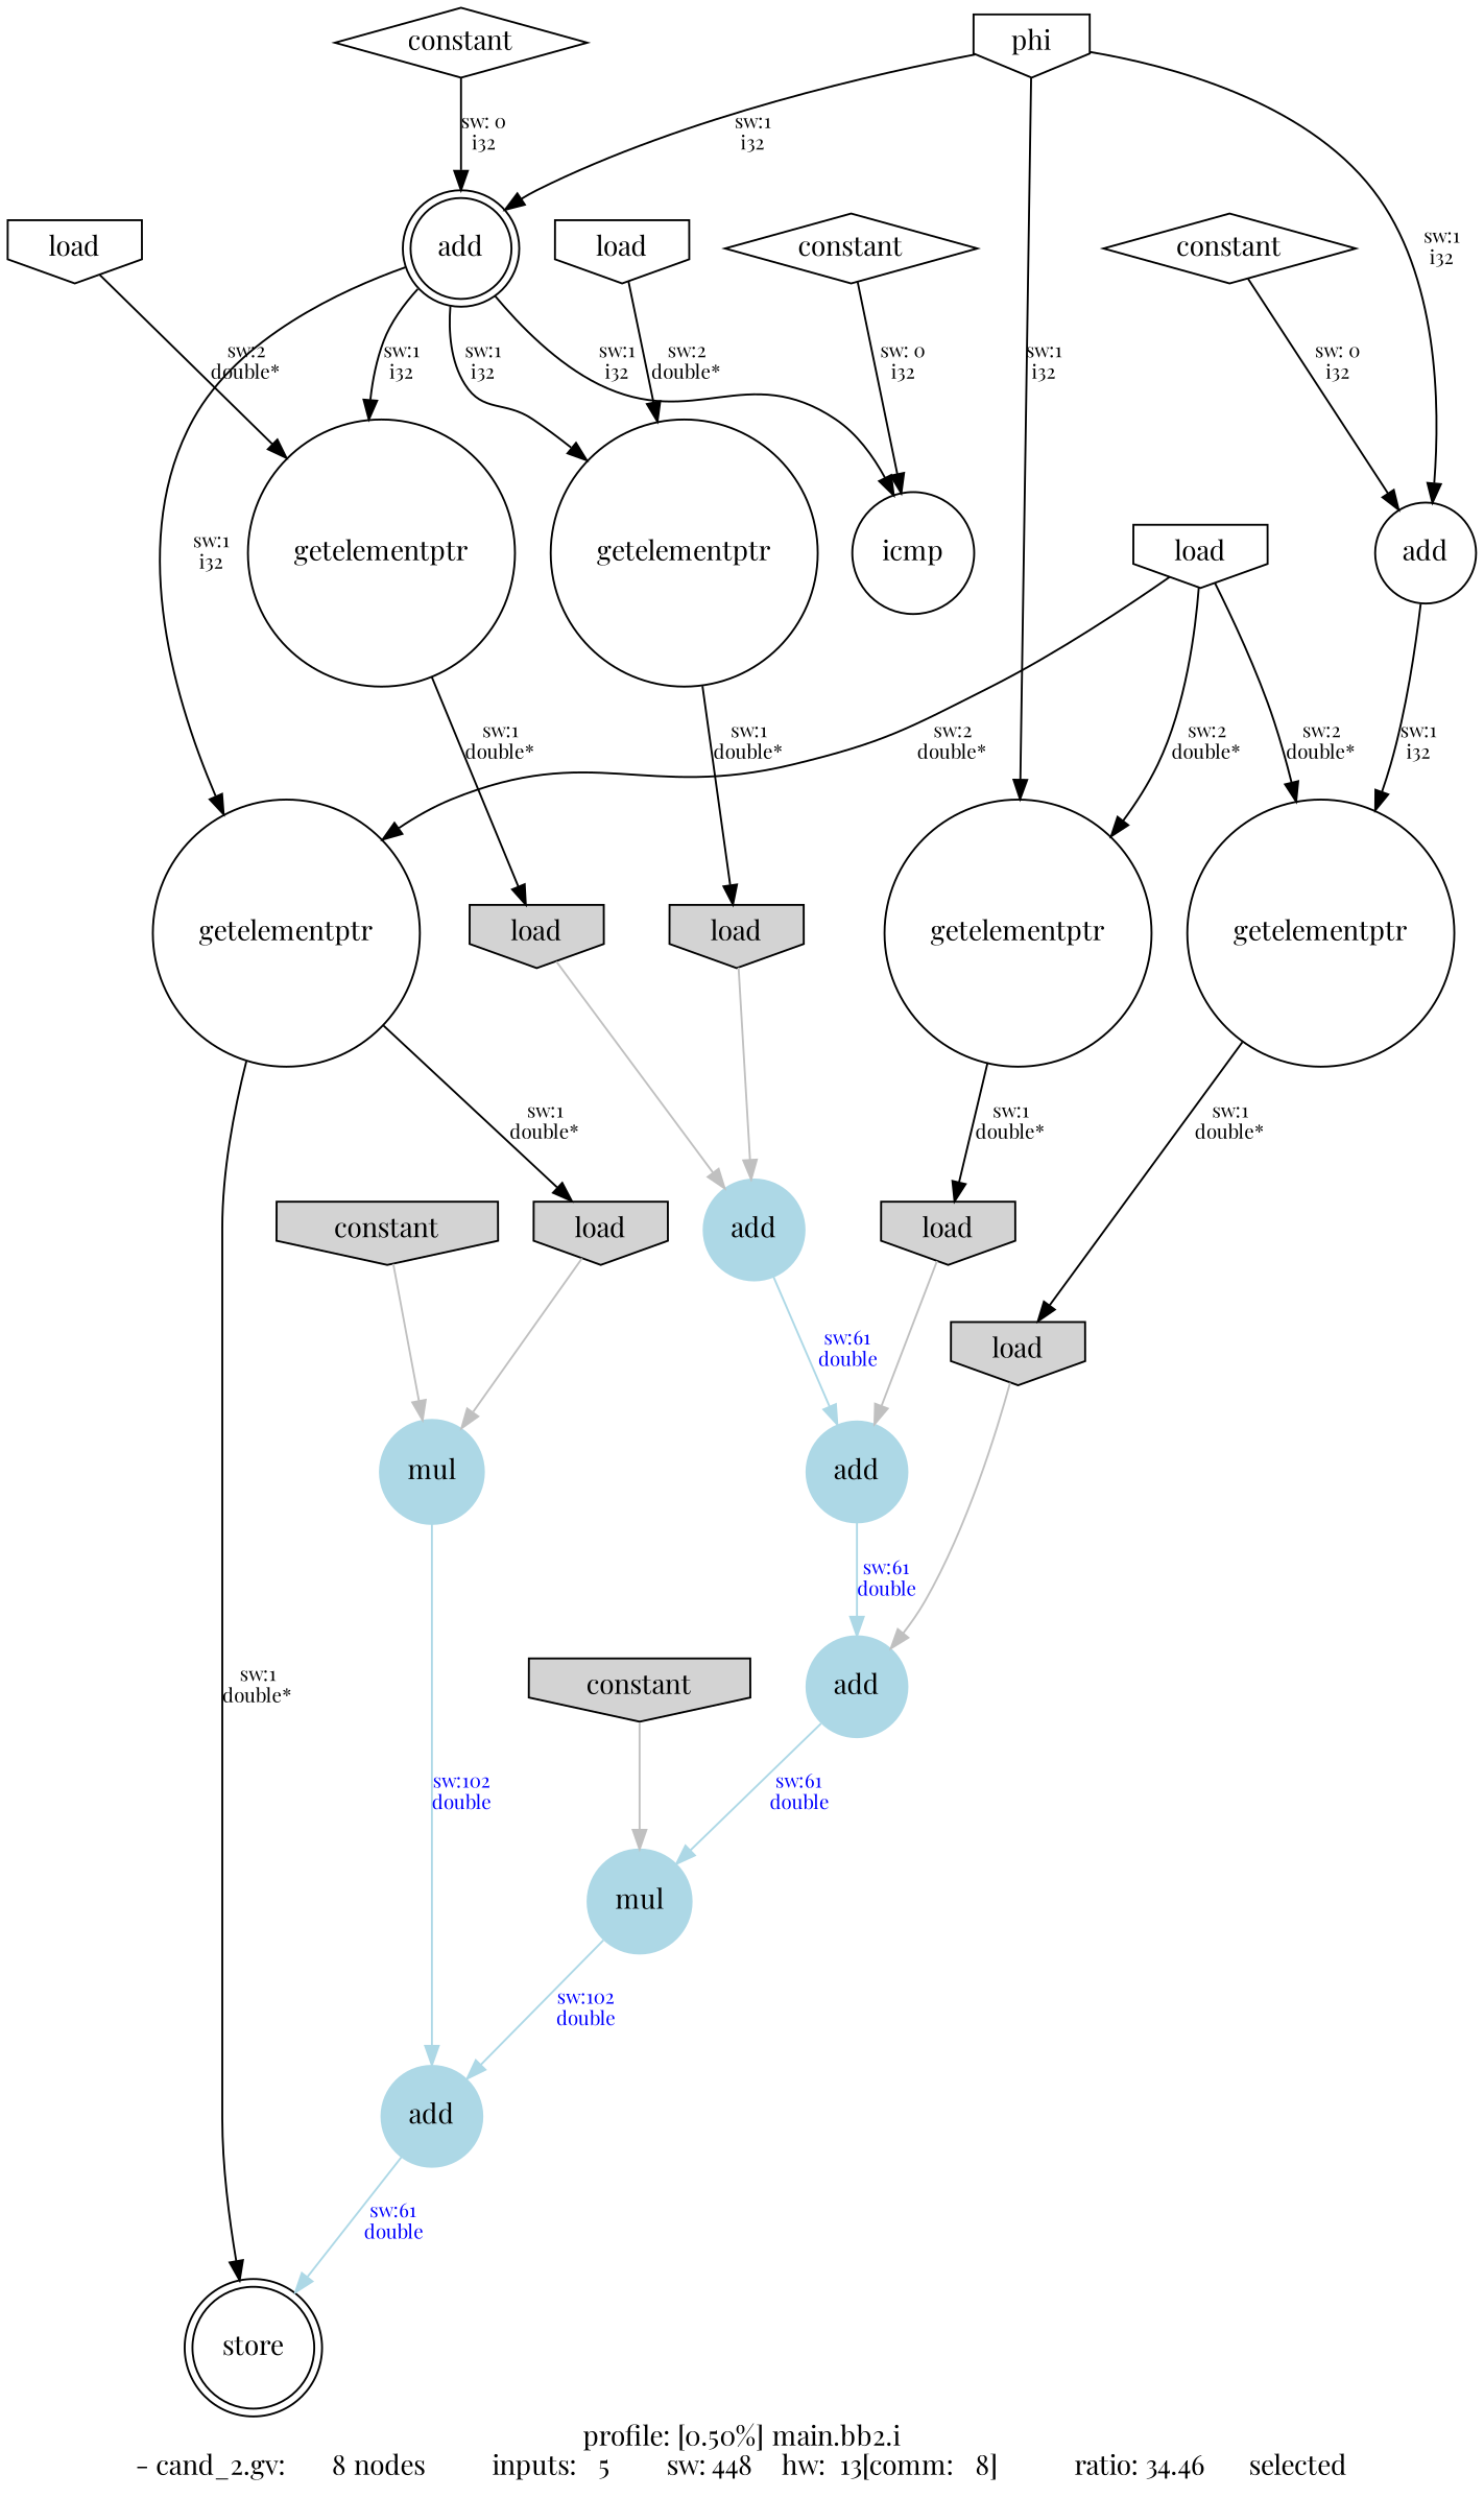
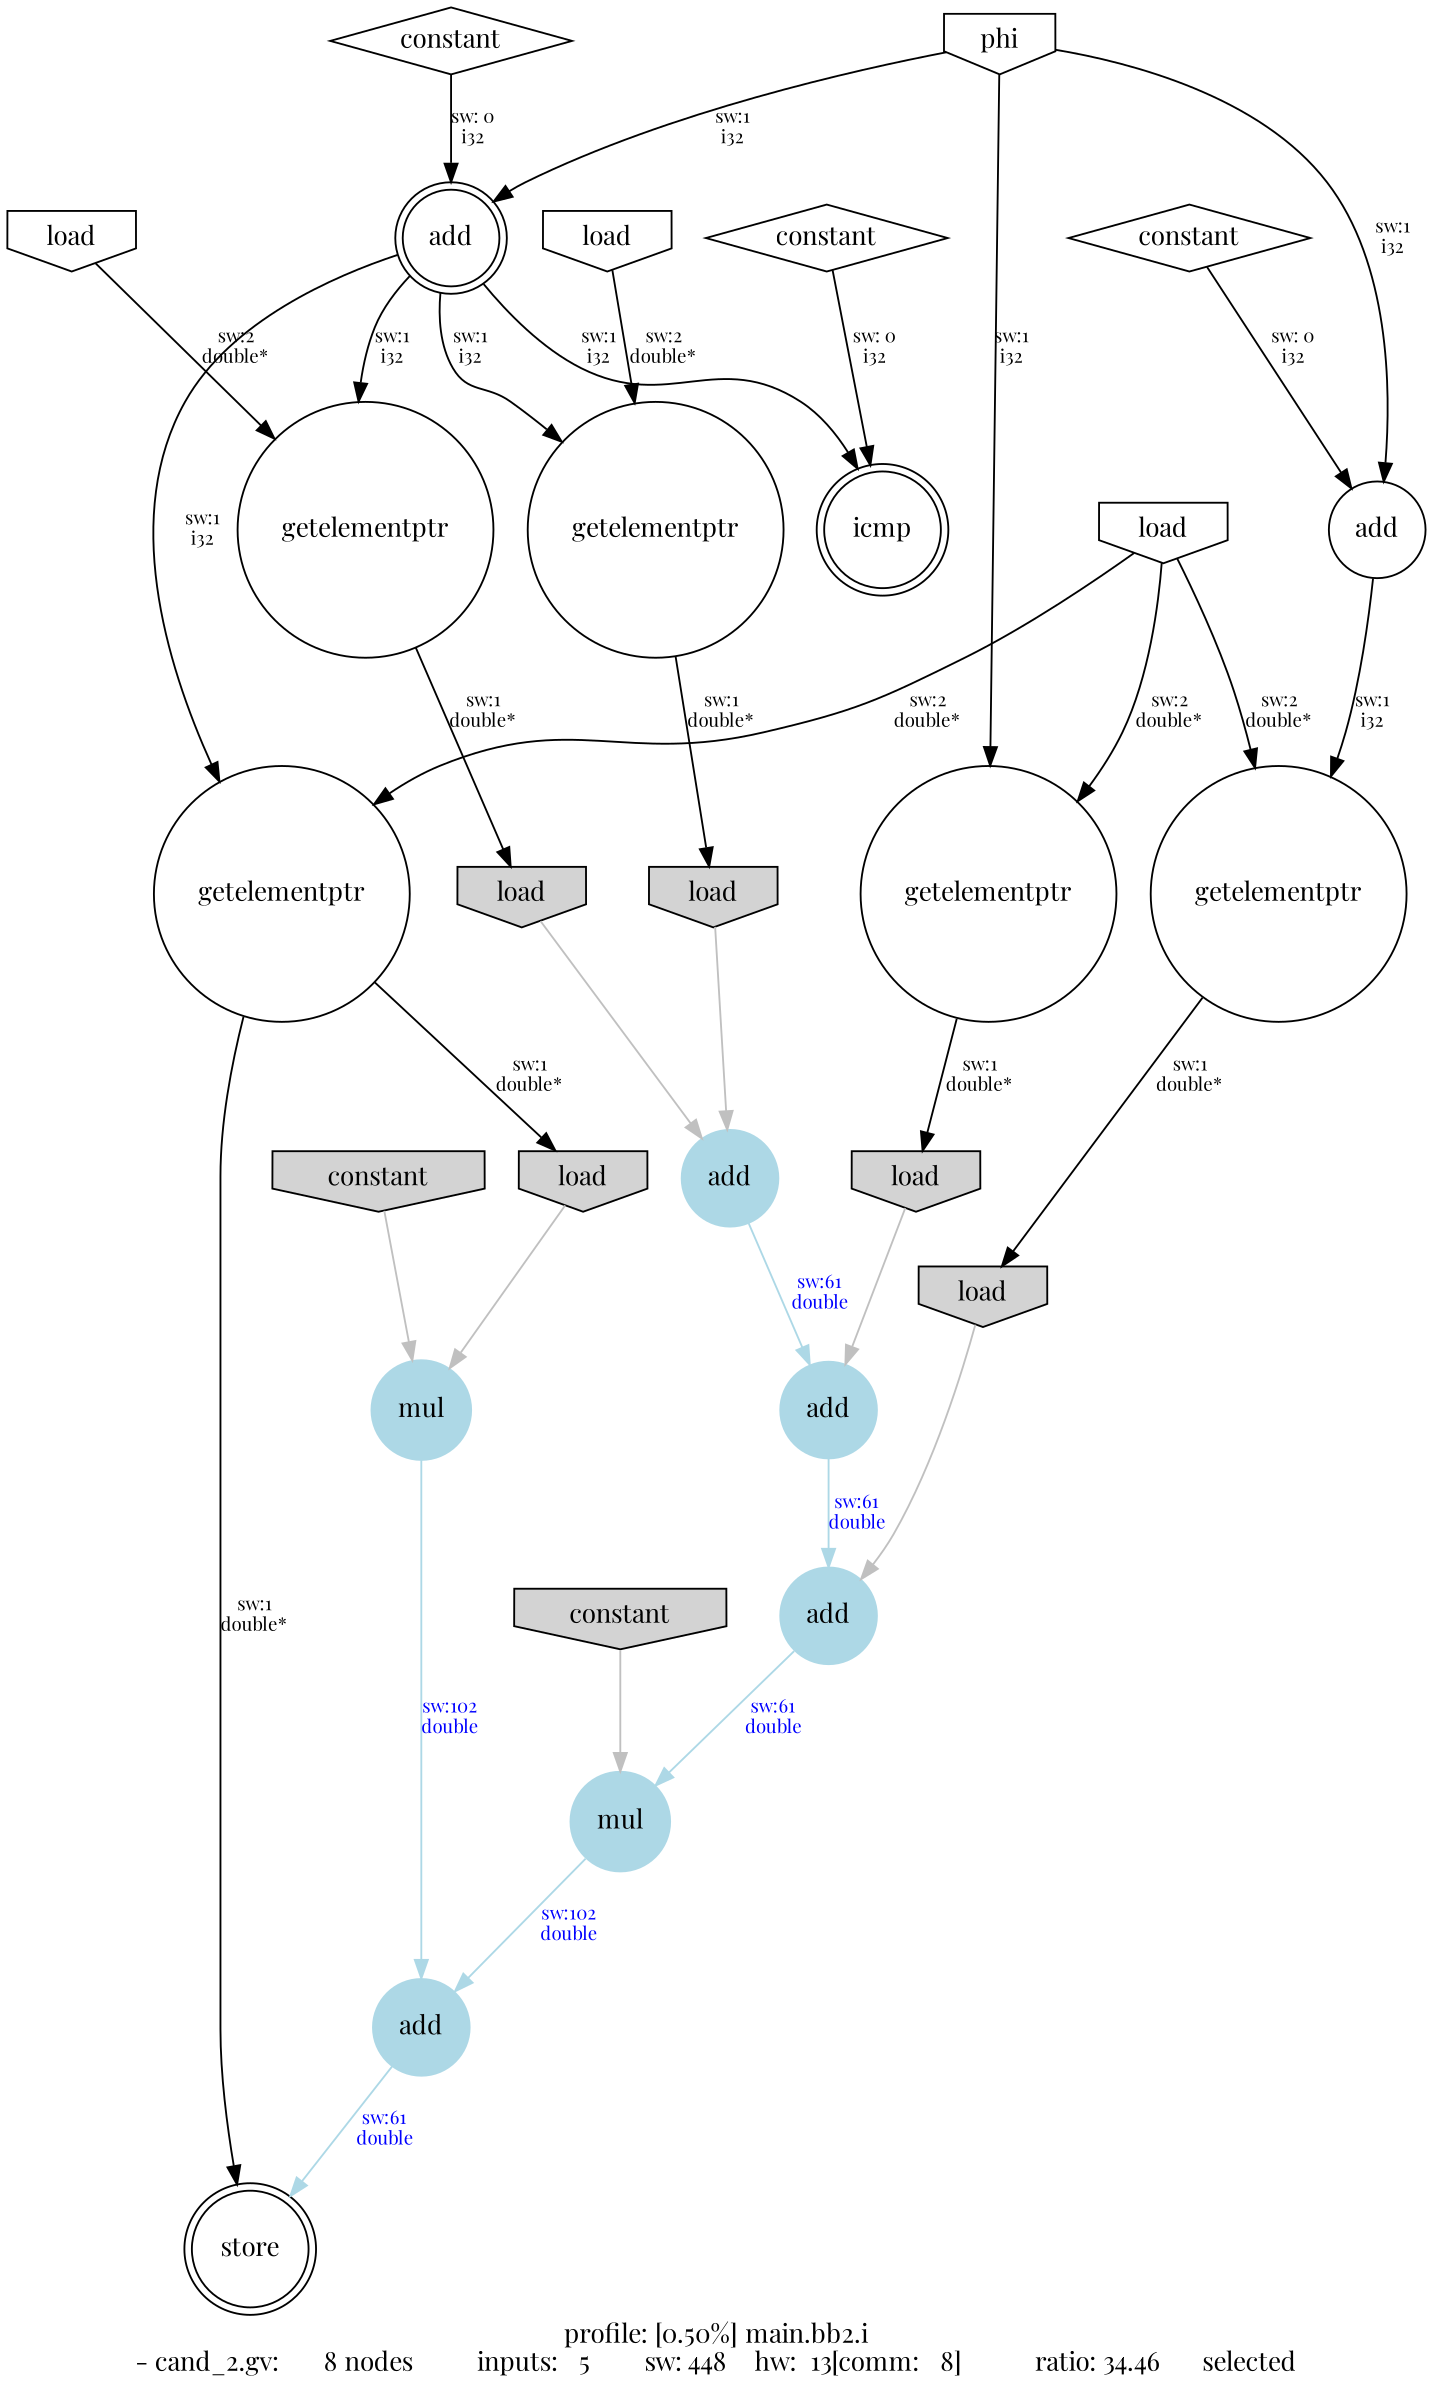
  digraph {
    label="profile: [0.50%] main.bb2.i\n- cand_2.gv: 	   8 nodes 	 inputs:   5 	 sw: 448 	 hw:  13[comm:   8] 	 ratio: 34.46 	 selected"
    fontname="Playfair Display"
    node [shape=circle fontname="Playfair Display"]
    edge [fontsize=10 fontname="Playfair Display"]
    n1 [label=phi rank=source shape=invhouse]
    n2 [label=add rank=sink shape=doublecircle]
    n3 [label=add]
    n4 [label=getelementptr]
    n5 [label=getelementptr]
    n6 [label=getelementptr]
    n7 [label=getelementptr]
-   n8 [label=icmp rank=sink]
+   n8 [label=icmp rank=sink shape=doublecircle]
    n9 [label=constant shape=diamond]
    n10 [bgcolor=lightblue label=load rank=source shape=invhouse style=filled]
    n11 [label=load rank=source shape=invhouse]
    n12 [bgcolor=lightblue label=load rank=source shape=invhouse style=filled]
    n13 [label=load rank=source shape=invhouse]
    n14 [bgcolor=lightblue label=load rank=source shape=invhouse style=filled]
    n15 [label=store rank=sink shape=doublecircle]
    n16 [label=load rank=source shape=invhouse]
    n17 [label=getelementptr]
    n18 [label=constant shape=diamond]
    n19 [bgcolor=lightblue label=load rank=source shape=invhouse style=filled]
    n20 [bgcolor=lightblue label=load rank=source shape=invhouse style=filled]
    n21 [color=lightblue label=add style=filled]
    n22 [color=lightblue label=add style=filled]
    n23 [color=lightblue label=add style=filled]
    n24 [color=lightblue label=mul style=filled]
    n25 [color=lightblue label=add style=filled]
    n26 [bgcolor=lightblue label=constant rank=source shape=invhouse style=filled]
    n27 [color=lightblue label=mul style=filled]
    n28 [bgcolor=lightblue label=constant rank=source shape=invhouse style=filled]
    n29 [label=constant shape=diamond]
    n1 -> n2 [label="sw:1\ni32"]
    n1 -> n3 [label="sw:1\ni32"]
    n1 -> n4 [label="sw:1\ni32"]
    n2 -> n5 [label="sw:1\ni32"]
    n2 -> n6 [label="sw:1\ni32"]
    n2 -> n7 [label="sw:1\ni32"]
    n2 -> n8 [label="sw:1\ni32"]
    n3 -> n17 [label="sw:1\ni32"]
    n4 -> n20 [label="sw:1\ndouble*"]
    n5 -> n10 [label="sw:1\ndouble*"]
    n6 -> n12 [label="sw:1\ndouble*"]
    n7 -> n14 [label="sw:1\ndouble*"]
    n7 -> n15 [label="sw:1\ndouble*"]
    n9 -> n2 [label="sw: 0\ni32"]
    n10 -> n21 [color=gray]
    n11 -> n5 [label="sw:2\ndouble*"]
    n12 -> n21 [color=gray]
    n13 -> n6 [label="sw:2\ndouble*"]
    n14 -> n27 [color=gray]
    n16 -> n4 [label="sw:2\ndouble*"]
    n16 -> n7 [label="sw:2\ndouble*"]
    n16 -> n17 [label="sw:2\ndouble*"]
    n17 -> n19 [label="sw:1\ndouble*"]
    n18 -> n3 [label="sw: 0\ni32"]
    n19 -> n23 [color=gray]
    n20 -> n22 [color=gray]
    n21 -> n22 [color=lightblue fontcolor=blue label="sw:61\ndouble"]
    n22 -> n23 [color=lightblue fontcolor=blue label="sw:61\ndouble"]
    n23 -> n24 [color=lightblue fontcolor=blue label="sw:61\ndouble"]
    n24 -> n25 [color=lightblue fontcolor=blue label="sw:102\ndouble"]
    n25 -> n15 [color=lightblue fontcolor=blue label="sw:61\ndouble"]
    n26 -> n24 [color=gray]
    n27 -> n25 [color=lightblue fontcolor=blue label="sw:102\ndouble"]
    n28 -> n27 [color=gray]
    n29 -> n8 [label="sw: 0\ni32"]
  }
